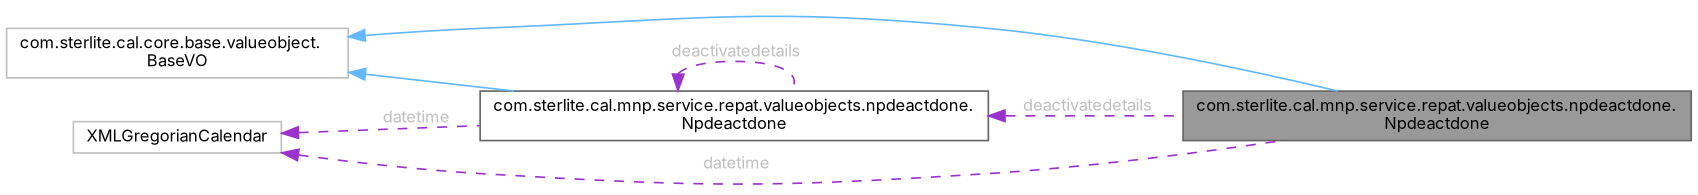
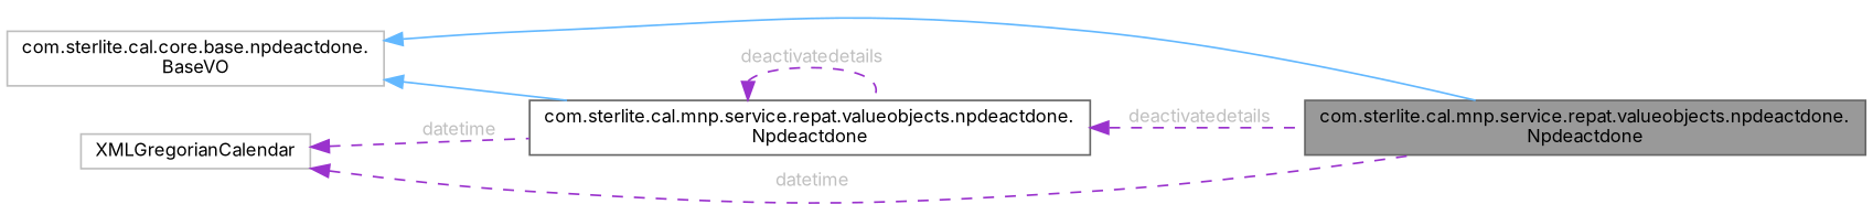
  digraph {
    rankdir=LR
    fontname=Inter
    node [color=gray40 fillcolor=white fontname=Inter fontsize=10 shape=box style=filled]
    edge [color=darkorchid3 dir=back fontname=Inter fontsize=10 labelfontname=Helvetica labelfontsize=10 style=dashed fontcolor=grey]
    n1 [fillcolor=grey60 fontcolor=black height=0.2 label="com.sterlite.cal.mnp.service.repat.valueobjects.npdeactdone.\lNpdeactdone" width=0.4]
-   n2 [color=grey75 height=0.2 label="com.sterlite.cal.core.base.valueobject.\lBaseVO" width=0.4]
+   n2 [color=grey75 height=0.2 label="com.sterlite.cal.core.base.npdeactdone.\lBaseVO" width=0.4]
    n3 [height=0.2 label="com.sterlite.cal.mnp.service.repat.valueobjects.npdeactdone.\lNpdeactdone" width=0.4]
    n4 [color=grey75 height=0.2 label=XMLGregorianCalendar width=0.4]
    n2 -> n1 [color=steelblue1 style=solid fontcolor=""]
    n2 -> n3 [color=steelblue1 style=solid fontcolor=""]
    n3 -> n1 [label=" deactivatedetails"]
    n3 -> n3 [label=" deactivatedetails"]
    n4 -> n1 [label=" datetime"]
    n4 -> n3 [label=" datetime"]
  }
